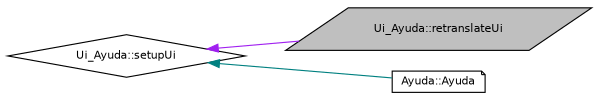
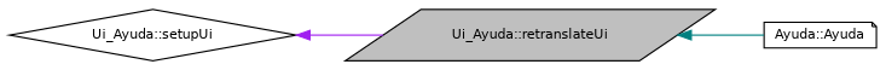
  digraph {
    rankdir=LR
    node [color=black fillcolor=white fontname=Helvetica fontsize=10 style=filled]
    edge [dir=back fontname=Helvetica fontsize=10 labelfontname=Helvetica labelfontsize=10 style=solid]
    n1 [fillcolor=grey75 fontcolor=black height=0.2 label="Ui_Ayuda::retranslateUi" shape=parallelogram width=0.4]
    n2 [height=0.2 label="Ui_Ayuda::setupUi" shape=diamond width=0.4]
    n3 [height=0.2 label="Ayuda::Ayuda" shape=note width=0.4]
    n2 -> n1 [color=purple]
-   n2 -> n3 [color=teal]
+   n1 -> n3 [color=teal]
  }
